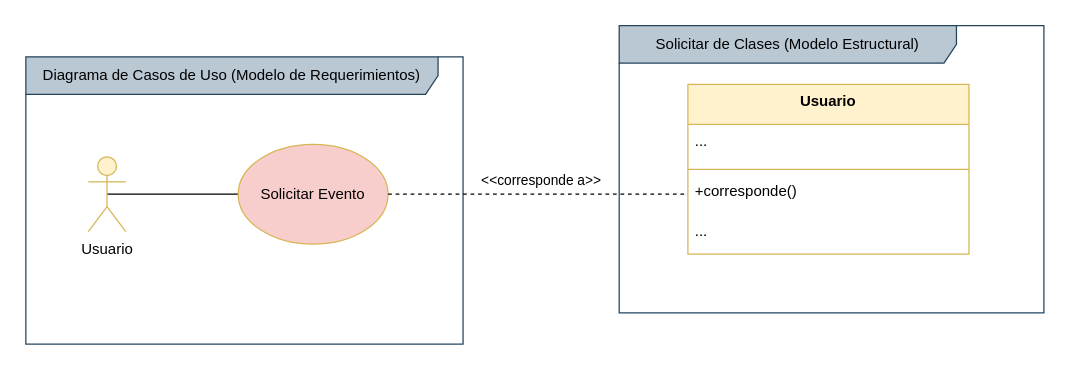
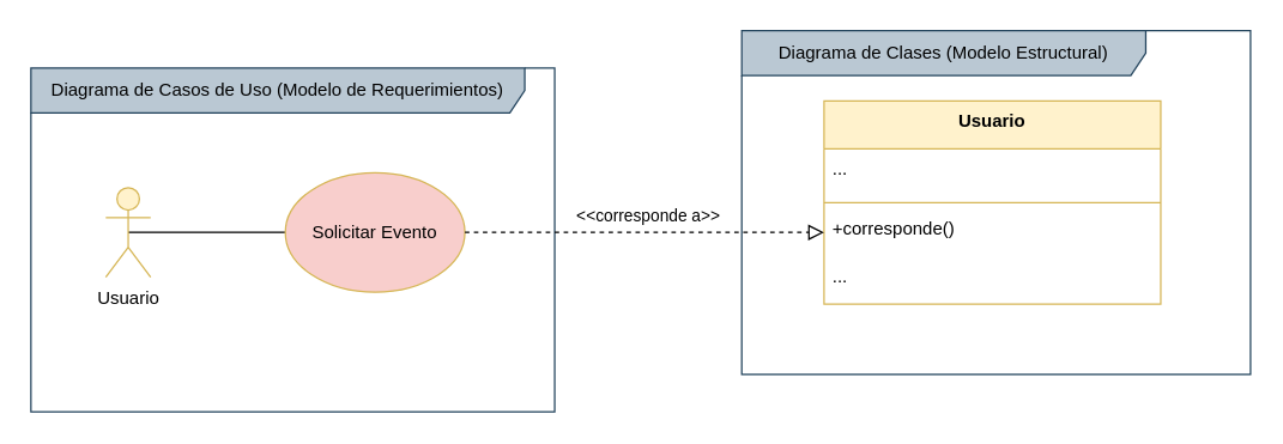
  <mxCell id="0" />
  <mxCell id="1" parent="0" />
  <mxCell id="2" value="Diagrama de Casos de Uso (Modelo de Requerimientos)" style="shape=umlFrame;whiteSpace=wrap;html=1;pointerEvents=0;recursiveResize=0;container=1;collapsible=0;width=330;height=30;fillColor=#bac8d3;strokeColor=#23445d;" vertex="1" parent="1"><mxGeometry y="45" width="350" height="230" as="geometry" x="20" /></mxCell>
  <mxCell id="3" style="edgeStyle=orthogonalEdgeStyle;rounded=0;orthogonalLoop=1;jettySize=auto;html=1;strokeWidth=1;endArrow=none;endFill=0;exitX=0.5;exitY=0.5;exitDx=0;exitDy=0;exitPerimeter=0;" edge="1" parent="2" source="4" target="5"><mxGeometry relative="1" as="geometry" /></mxCell>
  <mxCell id="4" value="Usuario" style="shape=umlActor;verticalLabelPosition=bottom;verticalAlign=top;html=1;fillColor=#fff2cc;strokeColor=#d6b656;" vertex="1" parent="2"><mxGeometry x="50" y="80" width="30" height="60" as="geometry" /></mxCell>
  <mxCell id="5" value="&lt;div&gt;Solicitar Evento&lt;/div&gt;" style="ellipse;whiteSpace=wrap;html=1;fillColor=#f8cecc;strokeColor=#d6b656;" vertex="1" parent="2"><mxGeometry x="170" y="70" width="120" height="80" as="geometry" /></mxCell>
- <mxCell id="6" value="Solicitar de Clases (Modelo Estructural)" style="shape=umlFrame;whiteSpace=wrap;html=1;pointerEvents=0;recursiveResize=0;container=1;collapsible=0;width=270;height=30;fillColor=#bac8d3;strokeColor=#23445d;" vertex="1" parent="1"><mxGeometry x="495" y="20" width="340" height="230" as="geometry" /></mxCell>
+ <mxCell id="6" value="Diagrama de Clases (Modelo Estructural)" style="shape=umlFrame;whiteSpace=wrap;html=1;pointerEvents=0;recursiveResize=0;container=1;collapsible=0;width=270;height=30;fillColor=#bac8d3;strokeColor=#23445d;" vertex="1" parent="1"><mxGeometry x="495" y="20" width="340" height="230" as="geometry" /></mxCell>
  <mxCell id="7" value="Usuario" style="swimlane;fontStyle=1;align=center;verticalAlign=top;childLayout=stackLayout;horizontal=1;startSize=32;horizontalStack=0;resizeParent=1;resizeParentMax=0;resizeLast=0;collapsible=0;marginBottom=0;fillColor=#fff2cc;strokeColor=#d6b656;" vertex="1" parent="6"><mxGeometry x="55" y="47" width="225" height="136" as="geometry" /></mxCell>
  <mxCell id="8" value="..." style="text;strokeColor=none;fillColor=none;align=left;verticalAlign=top;spacingLeft=4;spacingRight=4;overflow=hidden;rotatable=0;points=[[0,0.5],[1,0.5]];portConstraint=eastwest;" vertex="1" parent="7"><mxGeometry y="32" width="225" height="32" as="geometry" /></mxCell>
  <mxCell id="9" style="line;strokeWidth=1;fillColor=none;align=left;verticalAlign=middle;spacingTop=-1;spacingLeft=3;spacingRight=3;rotatable=0;labelPosition=right;points=[];portConstraint=eastwest;strokeColor=inherit;" vertex="1" parent="7"><mxGeometry y="64" width="225" height="8" as="geometry" /></mxCell>
  <mxCell id="10" value="+corresponde()" style="text;strokeColor=none;fillColor=none;align=left;verticalAlign=top;spacingLeft=4;spacingRight=4;overflow=hidden;rotatable=0;points=[[0,0.5],[1,0.5]];portConstraint=eastwest;" vertex="1" parent="7"><mxGeometry y="72" width="225" height="32" as="geometry" /></mxCell>
  <mxCell id="11" value="..." style="text;strokeColor=none;fillColor=none;align=left;verticalAlign=top;spacingLeft=4;spacingRight=4;overflow=hidden;rotatable=0;points=[[0,0.5],[1,0.5]];portConstraint=eastwest;" vertex="1" parent="7"><mxGeometry y="104" width="225" height="32" as="geometry" /></mxCell>
- <mxCell id="12" value="" style="endArrow=none;startArrow=none;endFill=0;startFill=0;endSize=8;html=1;verticalAlign=bottom;dashed=1;labelBackgroundColor=none;rounded=0;" edge="1" parent="1" source="5" target="10"><mxGeometry width="160" relative="1" as="geometry"><mxPoint x="420" y="155" as="sourcePoint" /><mxPoint x="580" y="155" as="targetPoint" /></mxGeometry></mxCell>
+ <mxCell id="12" value="" style="endArrow=block;startArrow=none;endFill=0;startFill=0;endSize=8;html=1;verticalAlign=bottom;dashed=1;labelBackgroundColor=none;rounded=0;" edge="1" parent="1" source="5" target="10"><mxGeometry width="160" relative="1" as="geometry"><mxPoint x="420" y="155" as="sourcePoint" /><mxPoint x="580" y="155" as="targetPoint" /></mxGeometry></mxCell>
  <mxCell id="13" value="&lt;span style=&quot;caret-color: rgba(0, 0, 0, 0);&quot;&gt;&amp;lt;&amp;lt;corresponde a&amp;gt;&amp;gt;&amp;nbsp;&lt;/span&gt;" style="edgeLabel;html=1;align=center;verticalAlign=middle;resizable=0;points=[];labelBackgroundColor=none;" connectable="0" vertex="1" parent="12"><mxGeometry x="-0.075" y="-1" relative="1" as="geometry"><mxPoint x="12" y="-13" as="offset" /></mxGeometry></mxCell>
